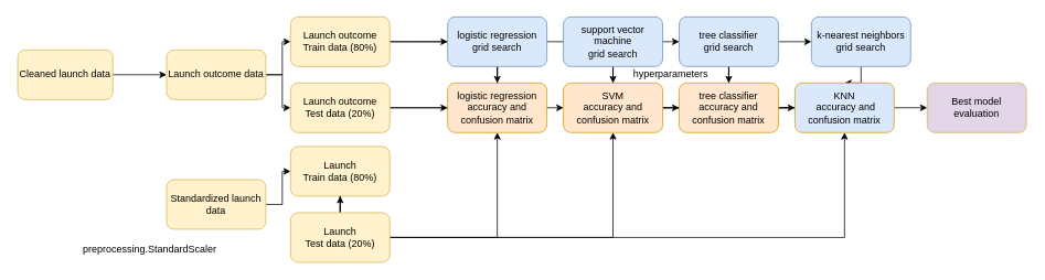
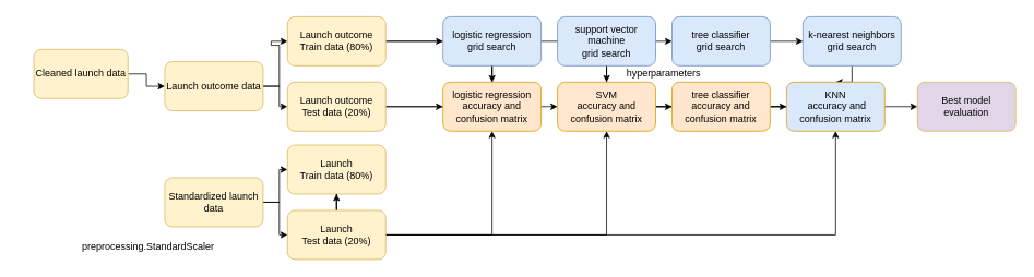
  <mxCell id="0" />
  <mxCell id="1" parent="0" />
  <mxCell id="2" style="edgeStyle=orthogonalEdgeStyle;rounded=0;orthogonalLoop=1;jettySize=auto;html=1;entryX=0;entryY=0.5;entryDx=0;entryDy=0;" edge="1" parent="1" source="3" target="16"><mxGeometry relative="1" as="geometry" /></mxCell>
- <mxCell id="3" value="Cleaned launch data" style="whiteSpace=wrap;html=1;rounded=1;fillColor=#fff2cc;strokeColor=#d6b656;" vertex="1" parent="1"><mxGeometry x="20" y="60" width="115" height="60" as="geometry" /></mxCell>
+ <mxCell id="3" value="Cleaned launch data" style="whiteSpace=wrap;html=1;rounded=1;fillColor=#fff2cc;strokeColor=#d6b656;" vertex="1" parent="1"><mxGeometry x="40" y="60" width="115" height="60" as="geometry" /></mxCell>
  <mxCell id="4" style="edgeStyle=orthogonalEdgeStyle;rounded=0;orthogonalLoop=1;jettySize=auto;html=1;entryX=0;entryY=0.5;entryDx=0;entryDy=0;" edge="1" parent="1" source="6" target="8"><mxGeometry relative="1" as="geometry" /></mxCell>
+ <mxCell id="5" style="edgeStyle=orthogonalEdgeStyle;rounded=0;orthogonalLoop=1;jettySize=auto;html=1;entryX=0;entryY=0.5;entryDx=0;entryDy=0;" edge="1" parent="1" source="6" target="13"><mxGeometry relative="1" as="geometry" /></mxCell>
  <mxCell id="6" value="Standardized launch data" style="whiteSpace=wrap;html=1;rounded=1;fillColor=#fff2cc;strokeColor=#d6b656;" vertex="1" parent="1"><mxGeometry x="200" y="217" width="120" height="60" as="geometry" /></mxCell>
  <mxCell id="7" value="preprocessing.StandardScaler" style="text;html=1;strokeColor=none;fillColor=none;align=center;verticalAlign=middle;whiteSpace=wrap;rounded=0;" vertex="1" parent="1"><mxGeometry x="90" y="287" width="180" height="30" as="geometry" /></mxCell>
  <mxCell id="8" value="Launch&lt;br&gt;Train data (80%)" style="whiteSpace=wrap;html=1;rounded=1;fillColor=#fff2cc;strokeColor=#d6b656;" vertex="1" parent="1"><mxGeometry x="350" y="177" width="120" height="60" as="geometry" /></mxCell>
  <mxCell id="9" style="edgeStyle=orthogonalEdgeStyle;rounded=0;orthogonalLoop=1;jettySize=auto;html=1;entryX=0.5;entryY=1;entryDx=0;entryDy=0;" edge="1" parent="1" source="13" target="25"><mxGeometry relative="1" as="geometry" /></mxCell>
  <mxCell id="10" style="edgeStyle=orthogonalEdgeStyle;rounded=0;orthogonalLoop=1;jettySize=auto;html=1;entryX=0.5;entryY=1;entryDx=0;entryDy=0;" edge="1" parent="1" source="13" target="29"><mxGeometry relative="1" as="geometry" /></mxCell>
  <mxCell id="11" style="edgeStyle=orthogonalEdgeStyle;rounded=0;orthogonalLoop=1;jettySize=auto;html=1;" edge="1" parent="1" source="13" target="8"><mxGeometry relative="1" as="geometry" /></mxCell>
  <mxCell id="12" style="edgeStyle=orthogonalEdgeStyle;rounded=0;orthogonalLoop=1;jettySize=auto;html=1;" edge="1" parent="1" source="13" target="38"><mxGeometry relative="1" as="geometry" /></mxCell>
  <mxCell id="13" value="Launch&lt;br&gt;Test data (20%)" style="whiteSpace=wrap;html=1;rounded=1;fillColor=#fff2cc;strokeColor=#d6b656;" vertex="1" parent="1"><mxGeometry x="350" y="257" width="120" height="60" as="geometry" /></mxCell>
  <mxCell id="14" style="edgeStyle=orthogonalEdgeStyle;rounded=0;orthogonalLoop=1;jettySize=auto;html=1;entryX=0;entryY=0.5;entryDx=0;entryDy=0;" edge="1" parent="1" source="16" target="19"><mxGeometry relative="1" as="geometry" /></mxCell>
  <mxCell id="15" style="edgeStyle=orthogonalEdgeStyle;rounded=0;orthogonalLoop=1;jettySize=auto;html=1;" edge="1" parent="1" source="16" target="22"><mxGeometry relative="1" as="geometry" /></mxCell>
- <mxCell id="16" value="Launch outcome data" style="whiteSpace=wrap;html=1;rounded=1;fillColor=#fff2cc;strokeColor=#d6b656;" vertex="1" parent="1"><mxGeometry x="200" y="60" width="120" height="60" as="geometry" /></mxCell>
+ <mxCell id="16" value="Launch outcome data" style="whiteSpace=wrap;html=1;rounded=1;fillColor=#fff2cc;strokeColor=#d6b656;" vertex="1" parent="1"><mxGeometry x="200" y="75" width="120" height="60" as="geometry" /></mxCell>
  <mxCell id="17" style="edgeStyle=orthogonalEdgeStyle;rounded=0;orthogonalLoop=1;jettySize=auto;html=1;entryX=0;entryY=0.5;entryDx=0;entryDy=0;" edge="1" parent="1" source="19" target="24"><mxGeometry relative="1" as="geometry" /></mxCell>
  <mxCell id="18" style="edgeStyle=orthogonalEdgeStyle;rounded=0;orthogonalLoop=1;jettySize=auto;html=1;" edge="1" parent="1" source="19"><mxGeometry relative="1" as="geometry"><mxPoint x="820" y="50" as="targetPoint" /></mxGeometry></mxCell>
  <mxCell id="19" value="Launch outcome&lt;br&gt;Train data (80%)" style="whiteSpace=wrap;html=1;rounded=1;fillColor=#fff2cc;strokeColor=#d6b656;" vertex="1" parent="1"><mxGeometry x="350" y="20" width="120" height="60" as="geometry" /></mxCell>
  <mxCell id="20" style="edgeStyle=orthogonalEdgeStyle;rounded=0;orthogonalLoop=1;jettySize=auto;html=1;entryX=0;entryY=0.5;entryDx=0;entryDy=0;" edge="1" parent="1" source="22" target="25"><mxGeometry relative="1" as="geometry" /></mxCell>
  <mxCell id="21" style="edgeStyle=orthogonalEdgeStyle;rounded=0;orthogonalLoop=1;jettySize=auto;html=1;entryX=0;entryY=0.5;entryDx=0;entryDy=0;" edge="1" parent="1" source="22" target="29"><mxGeometry relative="1" as="geometry" /></mxCell>
  <mxCell id="22" value="Launch outcome&lt;br&gt;Test data (20%)" style="whiteSpace=wrap;html=1;rounded=1;fillColor=#fff2cc;strokeColor=#d6b656;" vertex="1" parent="1"><mxGeometry x="350" y="100" width="120" height="60" as="geometry" /></mxCell>
  <mxCell id="23" style="edgeStyle=orthogonalEdgeStyle;rounded=0;orthogonalLoop=1;jettySize=auto;html=1;entryX=0.5;entryY=0;entryDx=0;entryDy=0;" edge="1" parent="1" source="24" target="25"><mxGeometry relative="1" as="geometry" /></mxCell>
  <mxCell id="24" value="logistic regression&lt;br&gt;grid search" style="whiteSpace=wrap;html=1;rounded=1;fillColor=#dae8fc;strokeColor=#6c8ebf;" vertex="1" parent="1"><mxGeometry x="540" y="20" width="120" height="60" as="geometry" /></mxCell>
  <mxCell id="25" value="logistic regression&lt;br&gt;accuracy and confusion matrix" style="whiteSpace=wrap;html=1;rounded=1;fillColor=#ffe6cc;strokeColor=#d79b00;" vertex="1" parent="1"><mxGeometry x="540" y="100" width="120" height="60" as="geometry" /></mxCell>
  <mxCell id="26" value="" style="edgeStyle=orthogonalEdgeStyle;rounded=0;orthogonalLoop=1;jettySize=auto;html=1;" edge="1" parent="1" source="27" target="29"><mxGeometry relative="1" as="geometry" /></mxCell>
  <mxCell id="27" value="support vector machine&lt;br&gt;grid search" style="whiteSpace=wrap;html=1;rounded=1;fillColor=#dae8fc;strokeColor=#6c8ebf;" vertex="1" parent="1"><mxGeometry x="680" y="20" width="120" height="60" as="geometry" /></mxCell>
  <mxCell id="28" value="" style="edgeStyle=orthogonalEdgeStyle;rounded=0;orthogonalLoop=1;jettySize=auto;html=1;" edge="1" parent="1" source="29" target="34"><mxGeometry relative="1" as="geometry" /></mxCell>
  <mxCell id="29" value="SVM&lt;br&gt;accuracy and confusion matrix" style="whiteSpace=wrap;html=1;rounded=1;fillColor=#ffe6cc;strokeColor=#d79b00;" vertex="1" parent="1"><mxGeometry x="680" y="100" width="120" height="60" as="geometry" /></mxCell>
- <mxCell id="30" value="" style="edgeStyle=orthogonalEdgeStyle;rounded=0;orthogonalLoop=1;jettySize=auto;html=1;" edge="1" parent="1" source="32" target="34"><mxGeometry relative="1" as="geometry" /></mxCell>
  <mxCell id="31" value="" style="edgeStyle=orthogonalEdgeStyle;rounded=0;orthogonalLoop=1;jettySize=auto;html=1;" edge="1" parent="1" source="32" target="36"><mxGeometry relative="1" as="geometry" /></mxCell>
  <mxCell id="32" value="tree classifier&lt;br&gt;grid search" style="whiteSpace=wrap;html=1;rounded=1;fillColor=#dae8fc;strokeColor=#6c8ebf;" vertex="1" parent="1"><mxGeometry x="820" y="20" width="120" height="60" as="geometry" /></mxCell>
  <mxCell id="33" value="" style="edgeStyle=orthogonalEdgeStyle;rounded=0;orthogonalLoop=1;jettySize=auto;html=1;" edge="1" parent="1" source="34" target="38"><mxGeometry relative="1" as="geometry" /></mxCell>
  <mxCell id="34" value="tree classifier accuracy and confusion matrix" style="whiteSpace=wrap;html=1;rounded=1;fillColor=#ffe6cc;strokeColor=#d79b00;" vertex="1" parent="1"><mxGeometry x="820" y="100" width="120" height="60" as="geometry" /></mxCell>
  <mxCell id="35" value="" style="edgeStyle=orthogonalEdgeStyle;rounded=0;orthogonalLoop=1;jettySize=auto;html=1;" edge="1" parent="1" source="36" target="38"><mxGeometry relative="1" as="geometry" /></mxCell>
  <mxCell id="36" value="k-nearest neighbors grid search" style="whiteSpace=wrap;html=1;rounded=1;fillColor=#dae8fc;strokeColor=#6c8ebf;" vertex="1" parent="1"><mxGeometry x="980" y="20" width="120" height="60" as="geometry" /></mxCell>
  <mxCell id="37" style="edgeStyle=orthogonalEdgeStyle;rounded=0;orthogonalLoop=1;jettySize=auto;html=1;entryX=0;entryY=0.5;entryDx=0;entryDy=0;" edge="1" parent="1" source="38" target="40"><mxGeometry relative="1" as="geometry" /></mxCell>
  <mxCell id="38" value="KNN&lt;br&gt;&amp;nbsp;accuracy and confusion matrix" style="whiteSpace=wrap;html=1;rounded=1;fillColor=#dae8fc;strokeColor=#d79b00;" vertex="1" parent="1"><mxGeometry x="960" y="100" width="120" height="60" as="geometry" /></mxCell>
  <mxCell id="39" value="hyperparameters" style="text;html=1;strokeColor=none;fillColor=none;align=center;verticalAlign=middle;whiteSpace=wrap;rounded=0;" vertex="1" parent="1"><mxGeometry x="780" y="75" width="60" height="30" as="geometry" /></mxCell>
  <mxCell id="40" value="Best model evaluation" style="whiteSpace=wrap;html=1;rounded=1;fillColor=#e1d5e7;strokeColor=#d6b656;" vertex="1" parent="1"><mxGeometry x="1120" y="100" width="120" height="60" as="geometry" /></mxCell>
